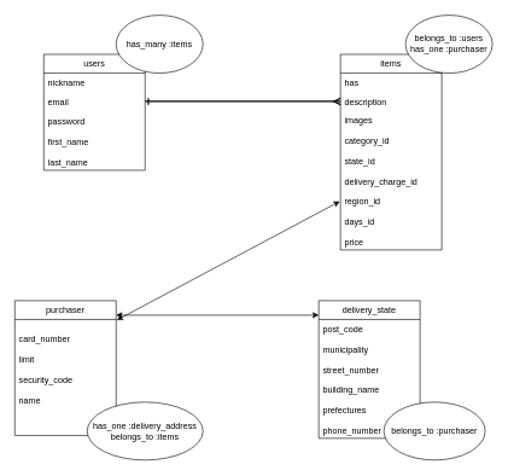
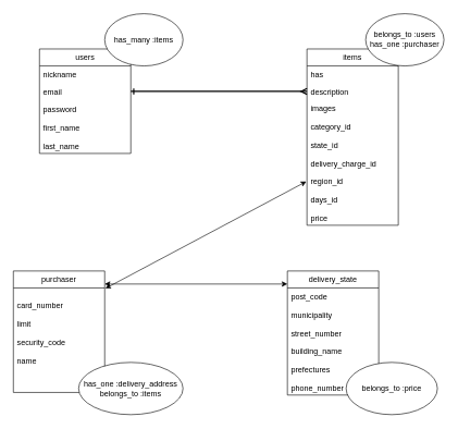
  <mxCell id="0" />
  <mxCell id="1" parent="0" />
  <mxCell id="2" value="users" style="swimlane;fontStyle=0;childLayout=stackLayout;horizontal=1;startSize=26;fillColor=none;horizontalStack=0;resizeParent=1;resizeParentMax=0;resizeLast=0;collapsible=1;marginBottom=0;" parent="1" vertex="1"><mxGeometry x="60" y="74" width="140" height="160" as="geometry" /></mxCell>
  <mxCell id="3" value="nickname" style="text;strokeColor=none;fillColor=none;align=left;verticalAlign=top;spacingLeft=4;spacingRight=4;overflow=hidden;rotatable=0;points=[[0,0.5],[1,0.5]];portConstraint=eastwest;" parent="2" vertex="1"><mxGeometry y="26" width="140" height="26" as="geometry" /></mxCell>
  <mxCell id="4" value="email&#10;&#10;password&#10;&#10;first_name&#10;&#10;last_name" style="text;strokeColor=none;fillColor=none;align=left;verticalAlign=top;spacingLeft=4;spacingRight=4;overflow=hidden;rotatable=0;points=[[0,0.5],[1,0.5]];portConstraint=eastwest;" parent="2" vertex="1"><mxGeometry y="52" width="140" height="108" as="geometry" /></mxCell>
  <mxCell id="5" value="items" style="swimlane;fontStyle=0;childLayout=stackLayout;horizontal=1;startSize=26;fillColor=none;horizontalStack=0;resizeParent=1;resizeParentMax=0;resizeLast=0;collapsible=1;marginBottom=0;" parent="1" vertex="1"><mxGeometry x="470" y="74" width="140" height="270" as="geometry" /></mxCell>
  <mxCell id="6" value="has" style="text;strokeColor=none;fillColor=none;align=left;verticalAlign=top;spacingLeft=4;spacingRight=4;overflow=hidden;rotatable=0;points=[[0,0.5],[1,0.5]];portConstraint=eastwest;" parent="5" vertex="1"><mxGeometry y="26" width="140" height="26" as="geometry" /></mxCell>
  <mxCell id="7" value="description" style="text;strokeColor=none;fillColor=none;align=left;verticalAlign=top;spacingLeft=4;spacingRight=4;overflow=hidden;rotatable=0;points=[[0,0.5],[1,0.5]];portConstraint=eastwest;" parent="5" vertex="1"><mxGeometry y="52" width="140" height="26" as="geometry" /></mxCell>
  <mxCell id="8" value="images&#10;&#10;category_id&#10;&#10;state_id&#10;&#10;delivery_charge_id&#10;&#10;region_id&#10;&#10;days_id&#10;&#10;price&#10;&#10;" style="text;strokeColor=none;fillColor=none;align=left;verticalAlign=top;spacingLeft=4;spacingRight=4;overflow=hidden;rotatable=0;points=[[0,0.5],[1,0.5]];portConstraint=eastwest;" parent="5" vertex="1"><mxGeometry y="78" width="140" height="192" as="geometry" /></mxCell>
  <mxCell id="9" style="edgeStyle=none;html=1;exitX=1;exitY=0.5;exitDx=0;exitDy=0;entryX=0;entryY=0.5;entryDx=0;entryDy=0;dashed=1;endArrow=ERmany;endFill=0;strokeColor=none;" parent="1" target="7" edge="1"><mxGeometry relative="1" as="geometry"><mxPoint x="200" y="139" as="sourcePoint" /><Array as="points" /></mxGeometry></mxCell>
  <mxCell id="10" style="edgeStyle=none;html=1;exitX=1;exitY=0.5;exitDx=0;exitDy=0;endArrow=ERmany;endFill=0;strokeWidth=2;sourcePerimeterSpacing=0;targetPerimeterSpacing=0;jumpSize=14;jumpStyle=arc;rounded=0;entryX=0;entryY=0.5;entryDx=0;entryDy=0;startArrow=ERone;startFill=0;" parent="1" target="7" edge="1"><mxGeometry relative="1" as="geometry"><mxPoint x="430" y="139" as="targetPoint" /><mxPoint x="200" y="139" as="sourcePoint" /></mxGeometry></mxCell>
  <mxCell id="11" value="" style="endArrow=classic;startArrow=classic;html=1;" edge="1" parent="1"><mxGeometry width="50" height="50" relative="1" as="geometry"><mxPoint x="440" y="434" as="sourcePoint" /><mxPoint x="160" y="434" as="targetPoint" /><Array as="points" /></mxGeometry></mxCell>
  <mxCell id="12" value="has_many :items" style="ellipse;whiteSpace=wrap;html=1;" vertex="1" parent="1"><mxGeometry x="160" y="20" width="120" height="80" as="geometry" /></mxCell>
  <mxCell id="13" value="belongs_to :users&lt;br&gt;has_one :purchaser" style="ellipse;whiteSpace=wrap;html=1;" vertex="1" parent="1"><mxGeometry x="560" y="20" width="120" height="80" as="geometry" /></mxCell>
  <mxCell id="14" value="purchaser" style="swimlane;fontStyle=0;childLayout=stackLayout;horizontal=1;startSize=26;fillColor=none;horizontalStack=0;resizeParent=1;resizeParentMax=0;resizeLast=0;collapsible=1;marginBottom=0;" vertex="1" parent="1"><mxGeometry x="20" y="414" width="140" height="186" as="geometry" /></mxCell>
  <mxCell id="15" value="&#10;card_number&#10;&#10;limit&#10;&#10;security_code&#10;&#10;name" style="text;strokeColor=none;fillColor=none;align=left;verticalAlign=top;spacingLeft=4;spacingRight=4;overflow=hidden;rotatable=0;points=[[0,0.5],[1,0.5]];portConstraint=eastwest;" vertex="1" parent="14"><mxGeometry y="26" width="140" height="160" as="geometry" /></mxCell>
  <mxCell id="16" value="" style="endArrow=classic;startArrow=classic;html=1;exitX=1.007;exitY=0.144;exitDx=0;exitDy=0;exitPerimeter=0;entryX=-0.007;entryY=0.651;entryDx=0;entryDy=0;entryPerimeter=0;" edge="1" parent="1" source="14" target="8"><mxGeometry width="50" height="50" relative="1" as="geometry"><mxPoint x="320" y="324" as="sourcePoint" /><mxPoint x="370" y="274" as="targetPoint" /></mxGeometry></mxCell>
  <mxCell id="17" value="delivery_state" style="swimlane;fontStyle=0;childLayout=stackLayout;horizontal=1;startSize=26;fillColor=none;horizontalStack=0;resizeParent=1;resizeParentMax=0;resizeLast=0;collapsible=1;marginBottom=0;" vertex="1" parent="1"><mxGeometry x="440" y="414" width="140" height="190" as="geometry" /></mxCell>
  <mxCell id="18" value="post_code&#10;&#10;municipality&#10;&#10;street_number&#10;&#10;building_name&#10;&#10;prefectures&#10;&#10;phone_number" style="text;strokeColor=none;fillColor=none;align=left;verticalAlign=top;spacingLeft=4;spacingRight=4;overflow=hidden;rotatable=0;points=[[0,0.5],[1,0.5]];portConstraint=eastwest;" vertex="1" parent="17"><mxGeometry y="26" width="140" height="164" as="geometry" /></mxCell>
  <mxCell id="19" value="has_one :delivery_address&lt;br&gt;belongs_to :items" style="ellipse;whiteSpace=wrap;html=1;" vertex="1" parent="1"><mxGeometry x="120" y="554" width="160" height="80" as="geometry" /></mxCell>
- <mxCell id="20" value="belongs_to :purchaser" style="ellipse;whiteSpace=wrap;html=1;" vertex="1" parent="1"><mxGeometry x="530" y="554" width="140" height="80" as="geometry" /></mxCell>
+ <mxCell id="20" value="belongs_to :price" style="ellipse;whiteSpace=wrap;html=1;" vertex="1" parent="1"><mxGeometry x="530" y="554" width="140" height="80" as="geometry" /></mxCell>
